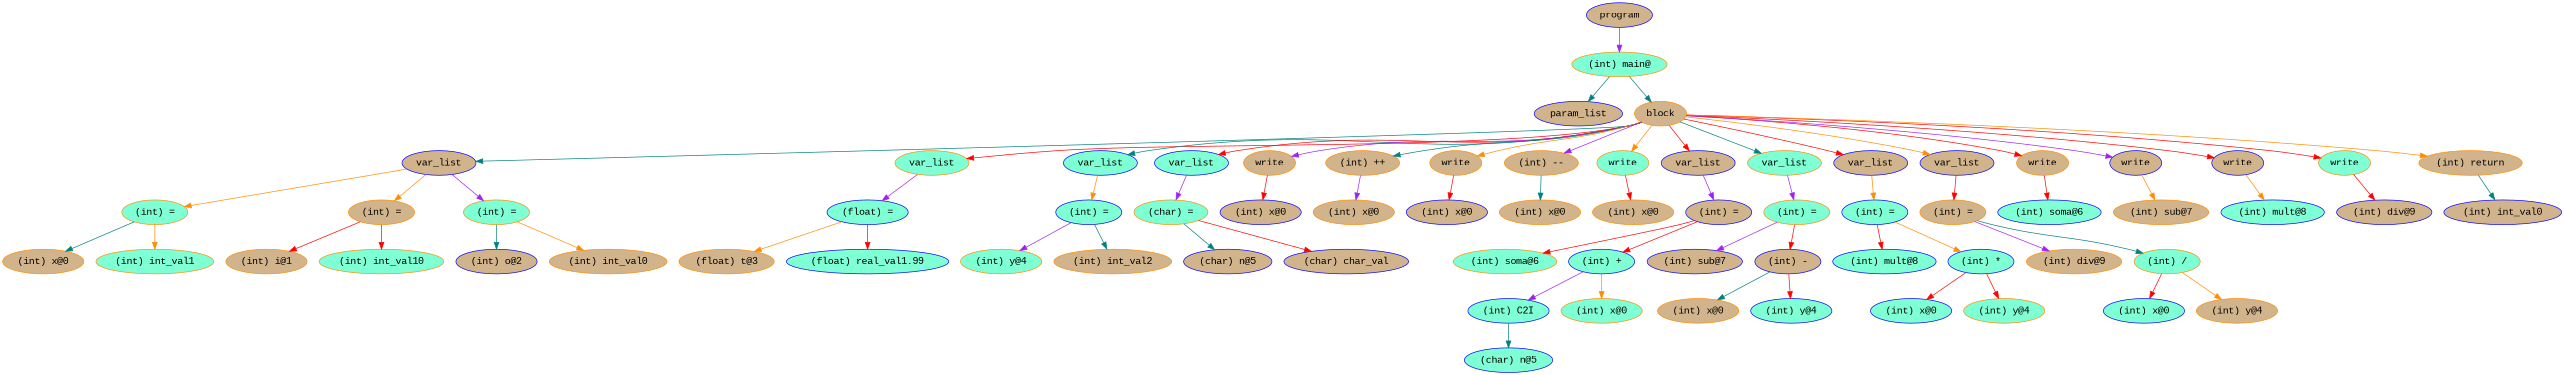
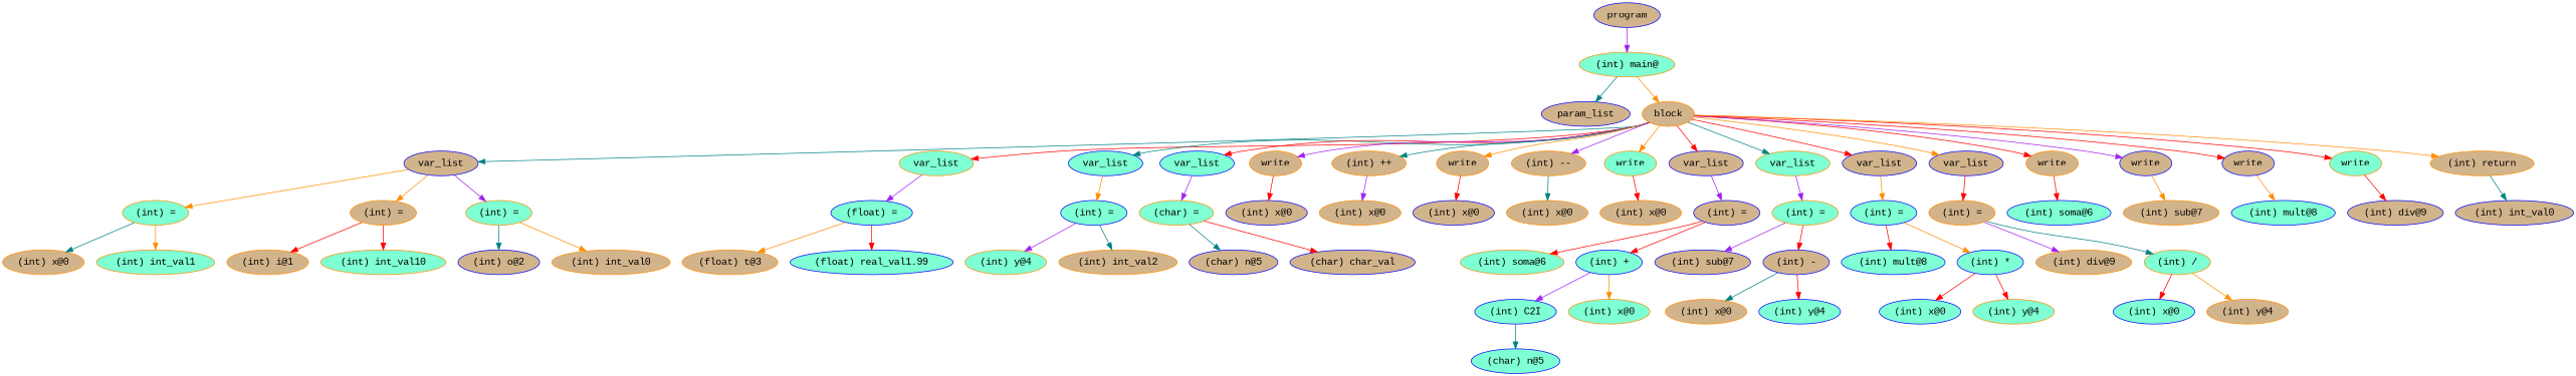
  digraph {
    fontname="Liberation Mono"
    ordering=out
    node [color=darkorange fillcolor=tan fontname="Liberation Mono" style=filled]
    edge [color=red fontname="Liberation Mono"]
    n1 [color=blue label=program]
    n2 [fillcolor=aquamarine label="(int) main@"]
    n3 [color=blue label=param_list]
    n4 [label=block]
    n5 [color=blue label=var_list]
    n6 [fillcolor=aquamarine label=var_list]
    n7 [color=blue fillcolor=aquamarine label=var_list]
    n8 [color=blue fillcolor=aquamarine label=var_list]
    n9 [label=write]
    n10 [label="(int) ++"]
    n11 [label=write]
    n12 [label="(int) --"]
    n13 [fillcolor=aquamarine label=write]
    n14 [color=blue label=var_list]
    n15 [fillcolor=aquamarine label=var_list]
    n16 [color=blue label=var_list]
    n17 [color=blue label=var_list]
    n18 [label=write]
    n19 [color=blue label=write]
    n20 [color=blue label=write]
    n21 [fillcolor=aquamarine label=write]
    n22 [label="(int) return"]
    n23 [fillcolor=aquamarine label="(int) ="]
    n24 [label="(int) ="]
    n25 [fillcolor=aquamarine label="(int) ="]
    n26 [color=blue fillcolor=aquamarine label="(float) ="]
    n27 [color=blue fillcolor=aquamarine label="(int) ="]
    n28 [fillcolor=aquamarine label="(char) ="]
    n29 [color=blue label="(int) x@0"]
    n30 [label="(int) x@0"]
    n31 [color=blue label="(int) x@0"]
    n32 [label="(int) x@0"]
    n33 [label="(int) x@0"]
    n34 [color=blue label="(int) ="]
    n35 [fillcolor=aquamarine label="(int) ="]
    n36 [color=blue fillcolor=aquamarine label="(int) ="]
    n37 [label="(int) ="]
    n38 [color=blue fillcolor=aquamarine label="(int) soma@6"]
    n39 [label="(int) sub@7"]
    n40 [color=blue fillcolor=aquamarine label="(int) mult@8"]
    n41 [color=blue label="(int) div@9"]
    n42 [color=blue label="(int) int_val0"]
    n43 [label="(int) x@0"]
    n44 [fillcolor=aquamarine label="(int) int_val1"]
    n45 [label="(int) i@1"]
    n46 [fillcolor=aquamarine label="(int) int_val10"]
    n47 [color=blue label="(int) o@2"]
    n48 [label="(int) int_val0"]
    n49 [label="(float) t@3"]
    n50 [color=blue fillcolor=aquamarine label="(float) real_val1.99"]
    n51 [fillcolor=aquamarine label="(int) y@4"]
    n52 [label="(int) int_val2"]
    n53 [color=blue label="(char) n@5"]
    n54 [color=blue label="(char) char_val"]
    n55 [fillcolor=aquamarine label="(int) soma@6"]
    n56 [color=blue fillcolor=aquamarine label="(int) +"]
    n57 [color=blue fillcolor=aquamarine label="(int) C2I"]
    n58 [fillcolor=aquamarine label="(int) x@0"]
    n59 [color=blue fillcolor=aquamarine label="(char) n@5"]
    n60 [color=blue label="(int) sub@7"]
    n61 [color=blue label="(int) -"]
    n62 [label="(int) x@0"]
    n63 [color=blue fillcolor=aquamarine label="(int) y@4"]
    n64 [color=blue fillcolor=aquamarine label="(int) mult@8"]
    n65 [color=blue fillcolor=aquamarine label="(int) *"]
    n66 [color=blue fillcolor=aquamarine label="(int) x@0"]
    n67 [fillcolor=aquamarine label="(int) y@4"]
    n68 [label="(int) div@9"]
    n69 [fillcolor=aquamarine label="(int) /"]
    n70 [color=blue fillcolor=aquamarine label="(int) x@0"]
    n71 [label="(int) y@4"]
    n1 -> n2 [color=purple]
    n2 -> n3 [color=teal]
-   n2 -> n4 [color=teal]
+   n2 -> n4 [color=darkorange]
    n4 -> n5 [color=teal]
    n4 -> n6
    n4 -> n7 [color=teal]
    n4 -> n8
    n4 -> n9 [color=purple]
    n4 -> n10 [color=teal]
    n4 -> n11 [color=darkorange]
    n4 -> n12 [color=purple]
    n4 -> n13 [color=darkorange]
    n4 -> n14
    n4 -> n15 [color=teal]
    n4 -> n16
    n4 -> n17 [color=darkorange]
    n4 -> n18
    n4 -> n19 [color=purple]
    n4 -> n20
    n4 -> n21
    n4 -> n22 [color=darkorange]
    n5 -> n23 [color=darkorange]
    n5 -> n24 [color=darkorange]
    n5 -> n25 [color=purple]
    n6 -> n26 [color=purple]
    n7 -> n27 [color=darkorange]
    n8 -> n28 [color=purple]
    n9 -> n29
    n10 -> n30 [color=purple]
    n11 -> n31
    n12 -> n32 [color=teal]
    n13 -> n33
    n14 -> n34 [color=purple]
    n15 -> n35 [color=purple]
    n16 -> n36 [color=darkorange]
    n17 -> n37
    n18 -> n38
    n19 -> n39 [color=darkorange]
    n20 -> n40 [color=darkorange]
    n21 -> n41
    n22 -> n42 [color=teal]
    n23 -> n43 [color=teal]
    n23 -> n44 [color=darkorange]
    n24 -> n45
    n24 -> n46
    n25 -> n47 [color=teal]
    n25 -> n48 [color=darkorange]
    n26 -> n49 [color=darkorange]
    n26 -> n50
    n27 -> n51 [color=purple]
    n27 -> n52 [color=teal]
    n28 -> n53 [color=teal]
    n28 -> n54
    n34 -> n55
    n34 -> n56
    n35 -> n60 [color=purple]
    n35 -> n61
    n36 -> n64
    n36 -> n65 [color=darkorange]
    n37 -> n68 [color=purple]
    n37 -> n69 [color=teal]
    n56 -> n57 [color=purple]
    n56 -> n58 [color=darkorange]
    n57 -> n59 [color=teal]
    n61 -> n62 [color=teal]
    n61 -> n63
    n65 -> n66
    n65 -> n67
    n69 -> n70
    n69 -> n71 [color=darkorange]
  }
